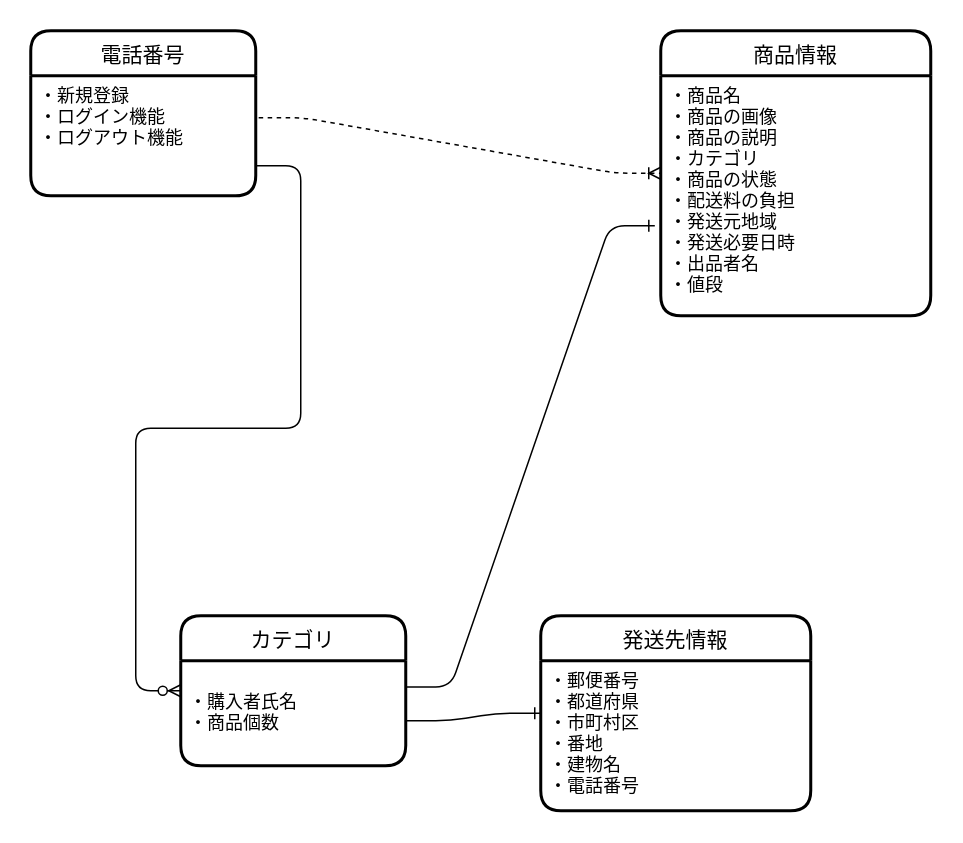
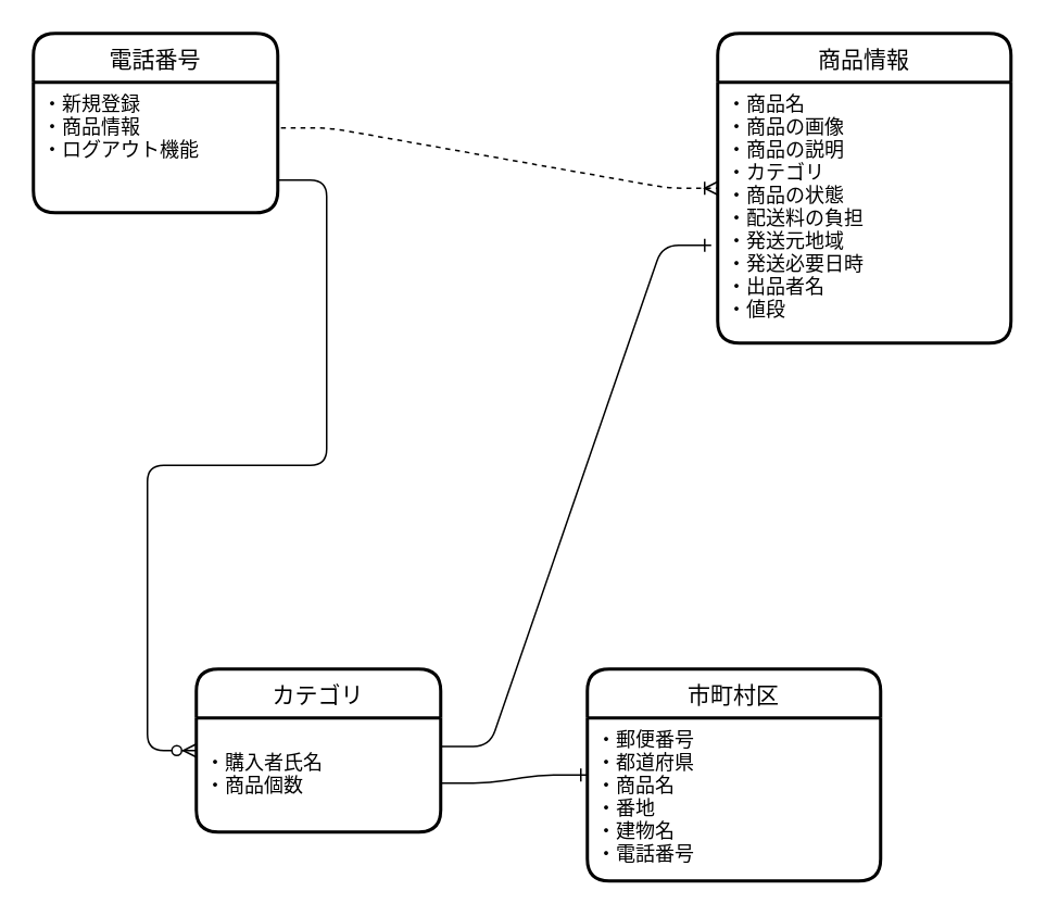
  <mxCell id="0" />
  <mxCell id="1" parent="0" />
  <mxCell id="2" value="電話番号" style="swimlane;childLayout=stackLayout;horizontal=1;startSize=30;horizontalStack=0;rounded=1;fontSize=14;fontStyle=0;strokeWidth=2;resizeParent=0;resizeLast=1;shadow=0;dashed=0;align=center;" vertex="1" parent="1"><mxGeometry x="20" y="20" width="150" height="110" as="geometry" /></mxCell>
- <mxCell id="3" value="・新規登録&#10;・ログイン機能&#10;・ログアウト機能" style="align=left;strokeColor=none;fillColor=none;spacingLeft=4;fontSize=12;verticalAlign=top;resizable=0;rotatable=0;part=1;" vertex="1" parent="2"><mxGeometry y="30" width="150" height="80" as="geometry" /></mxCell>
+ <mxCell id="3" value="・新規登録&#10;・商品情報&#10;・ログアウト機能" style="align=left;strokeColor=none;fillColor=none;spacingLeft=4;fontSize=12;verticalAlign=top;resizable=0;rotatable=0;part=1;" vertex="1" parent="2"><mxGeometry y="30" width="150" height="80" as="geometry" /></mxCell>
  <mxCell id="4" value="商品情報" style="swimlane;childLayout=stackLayout;horizontal=1;startSize=30;horizontalStack=0;rounded=1;fontSize=14;fontStyle=0;strokeWidth=2;resizeParent=0;resizeLast=1;shadow=0;dashed=0;align=center;" vertex="1" parent="1"><mxGeometry x="440" y="20" width="180" height="190" as="geometry" /></mxCell>
  <mxCell id="5" value="・商品名&#10;・商品の画像&#10;・商品の説明&#10;・カテゴリ&#10;・商品の状態&#10;・配送料の負担&#10;・発送元地域&#10;・発送必要日時&#10;・出品者名&#10;・値段" style="align=left;strokeColor=none;fillColor=none;spacingLeft=4;fontSize=12;verticalAlign=top;resizable=0;rotatable=0;part=1;" vertex="1" parent="4"><mxGeometry y="30" width="180" height="160" as="geometry" /></mxCell>
  <mxCell id="6" value="カテゴリ" style="swimlane;childLayout=stackLayout;horizontal=1;startSize=30;horizontalStack=0;rounded=1;fontSize=14;fontStyle=0;strokeWidth=2;resizeParent=0;resizeLast=1;shadow=0;dashed=0;align=center;" vertex="1" parent="1"><mxGeometry x="120" y="410" width="150" height="100" as="geometry" /></mxCell>
  <mxCell id="7" value="&#10;・購入者氏名&#10;・商品個数" style="align=left;strokeColor=none;fillColor=none;spacingLeft=4;fontSize=12;verticalAlign=top;resizable=0;rotatable=0;part=1;" vertex="1" parent="6"><mxGeometry y="30" width="150" height="70" as="geometry" /></mxCell>
- <mxCell id="8" value="発送先情報" style="swimlane;childLayout=stackLayout;horizontal=1;startSize=30;horizontalStack=0;rounded=1;fontSize=14;fontStyle=0;strokeWidth=2;resizeParent=0;resizeLast=1;shadow=0;dashed=0;align=center;" vertex="1" parent="1"><mxGeometry x="360" y="410" width="180" height="130" as="geometry" /></mxCell>
- <mxCell id="9" value="・郵便番号&#10;・都道府県&#10;・市町村区&#10;・番地&#10;・建物名&#10;・電話番号" style="align=left;strokeColor=none;fillColor=none;spacingLeft=4;fontSize=12;verticalAlign=top;resizable=0;rotatable=0;part=1;" vertex="1" parent="8"><mxGeometry y="30" width="180" height="100" as="geometry" /></mxCell>
+ <mxCell id="8" value="市町村区" style="swimlane;childLayout=stackLayout;horizontal=1;startSize=30;horizontalStack=0;rounded=1;fontSize=14;fontStyle=0;strokeWidth=2;resizeParent=0;resizeLast=1;shadow=0;dashed=0;align=center;" vertex="1" parent="1"><mxGeometry x="360" y="410" width="180" height="130" as="geometry" /></mxCell>
+ <mxCell id="9" value="・郵便番号&#10;・都道府県&#10;・商品名&#10;・番地&#10;・建物名&#10;・電話番号" style="align=left;strokeColor=none;fillColor=none;spacingLeft=4;fontSize=12;verticalAlign=top;resizable=0;rotatable=0;part=1;" vertex="1" parent="8"><mxGeometry y="30" width="180" height="100" as="geometry" /></mxCell>
  <mxCell id="10" value="" style="edgeStyle=entityRelationEdgeStyle;fontSize=12;html=1;endArrow=ERoneToMany;entryX=0;entryY=0.5;entryDx=0;entryDy=0;exitX=1.013;exitY=0.35;exitDx=0;exitDy=0;exitPerimeter=0;dashed=1;" edge="1" parent="1" source="3" target="4"><mxGeometry width="100" height="100" relative="1" as="geometry"><mxPoint x="260" y="310" as="sourcePoint" /><mxPoint x="360" y="210" as="targetPoint" /></mxGeometry></mxCell>
  <mxCell id="11" value="" style="edgeStyle=entityRelationEdgeStyle;fontSize=12;html=1;endArrow=ERzeroToMany;endFill=1;strokeWidth=1;targetPerimeterSpacing=17;exitX=1;exitY=0.75;exitDx=0;exitDy=0;" edge="1" parent="1" source="3"><mxGeometry width="100" height="100" relative="1" as="geometry"><mxPoint x="100" y="150" as="sourcePoint" /><mxPoint x="120" y="460" as="targetPoint" /></mxGeometry></mxCell>
  <mxCell id="12" value="" style="edgeStyle=entityRelationEdgeStyle;fontSize=12;html=1;endArrow=ERone;endFill=1;targetPerimeterSpacing=17;strokeWidth=1;entryX=0;entryY=0.5;entryDx=0;entryDy=0;" edge="1" parent="1" target="8"><mxGeometry width="100" height="100" relative="1" as="geometry"><mxPoint x="270" y="480" as="sourcePoint" /><mxPoint x="370" y="380" as="targetPoint" /></mxGeometry></mxCell>
  <mxCell id="13" value="" style="edgeStyle=entityRelationEdgeStyle;fontSize=12;html=1;endArrow=ERone;endFill=1;targetPerimeterSpacing=17;strokeWidth=1;exitX=1;exitY=0.25;exitDx=0;exitDy=0;entryX=-0.022;entryY=0.625;entryDx=0;entryDy=0;entryPerimeter=0;" edge="1" parent="1" source="7" target="5"><mxGeometry width="100" height="100" relative="1" as="geometry"><mxPoint x="260" y="310" as="sourcePoint" /><mxPoint x="360" y="210" as="targetPoint" /></mxGeometry></mxCell>
